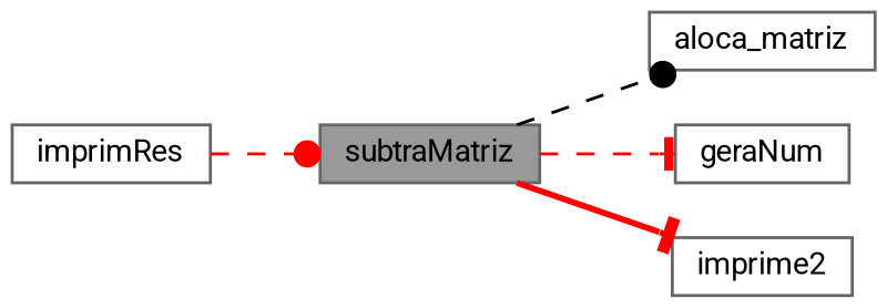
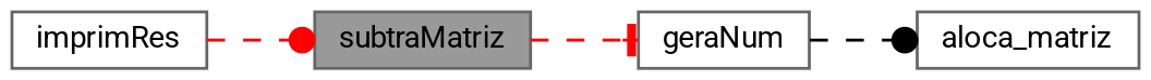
  digraph {
    fontname=Roboto
    rankdir=LR
    node [color=grey40 fillcolor=white fontname=Roboto fontsize=10 shape=box style=filled]
    edge [arrowhead=dot color=red fontname=Roboto fontsize=10 labelfontname=Helvetica labelfontsize=10 style=dashed]
    n1 [color=gray40 fillcolor=grey60 fontcolor=black height=0.2 label=subtraMatriz width=0.4]
    n2 [height=0.2 label=aloca_matriz width=0.4]
    n3 [height=0.2 label=geraNum width=0.4]
-   n4 [height=0.2 label=imprime2 width=0.4]
    n5 [height=0.2 label=imprimRes width=0.4]
-   n1 -> n2 [color=black]
+   n3 -> n2 [color=black]
    n1 -> n3 [arrowhead=tee]
-   n1 -> n4 [arrowhead=tee style=bold]
    n5 -> n1
  }
